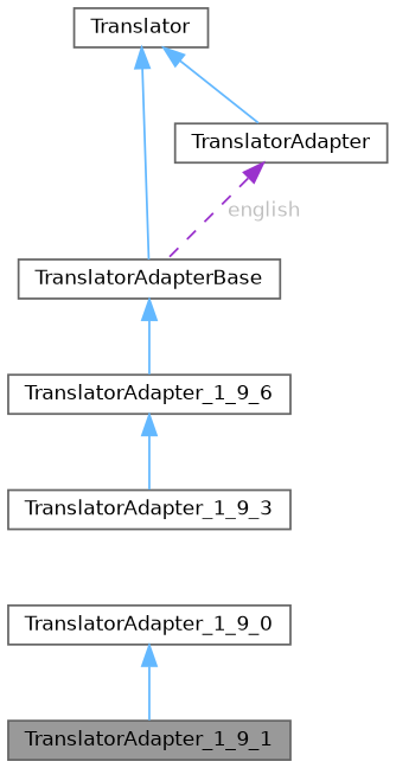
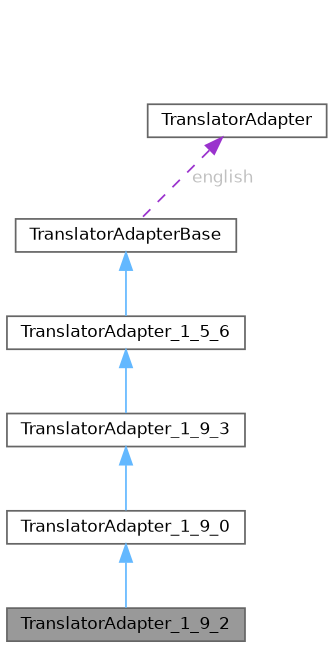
  digraph {
    node [color=gray40 fillcolor=white fontname=Helvetica fontsize=10 shape=box style=filled]
    edge [color=steelblue1 dir=back fontname=Helvetica fontsize=10 labelfontname=Helvetica labelfontsize=10 style=solid]
-   n1 [fillcolor=grey60 fontcolor=black height=0.2 label=TranslatorAdapter_1_9_1 width=0.4]
+   n1 [fillcolor=grey60 fontcolor=black height=0.2 label=TranslatorAdapter_1_9_2 width=0.4]
    n2 [height=0.2 label=TranslatorAdapter_1_9_0 width=0.4]
    n3 [height=0.2 label=TranslatorAdapter_1_9_3 width=0.4]
-   n4 [height=0.2 label=TranslatorAdapter_1_9_6 width=0.4]
+   n4 [height=0.2 label=TranslatorAdapter_1_5_6 width=0.4]
    n5 [height=0.2 label=TranslatorAdapterBase width=0.4]
-   n6 [height=0.2 label=Translator width=0.4]
    n7 [height=0.2 label=TranslatorAdapter width=0.4]
    n2 -> n1
+   n3 -> n2
    n4 -> n3
    n5 -> n4
-   n6 -> n5
-   n6 -> n7
    n7 -> n5 [color=darkorchid3 fontcolor=grey label=" english" style=dashed]
  }
